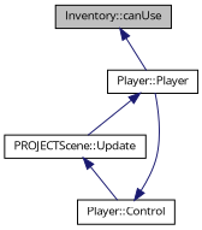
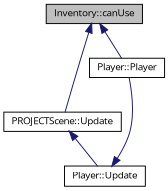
  digraph {
    fontname="Open Sans"
    rankdir=TB
    node [color=black fontname="Open Sans" fontsize=10 shape=record]
    edge [color=midnightblue dir=back fontname="Open Sans" fontsize=10 labelfontname=Helvetica labelfontsize=10 style=solid]
    n1 [fillcolor=grey75 fontcolor=black height=0.2 label="Inventory::canUse" style=filled width=0.4]
    n2 [height=0.2 label="Player::Player" width=0.4]
-   n3 [height=0.2 label="Player::Control" width=0.4]
+   n3 [height=0.2 label="Player::Update" width=0.4]
    n4 [height=0.2 label="PROJECTScene::Update" width=0.4]
    n1 -> n2
-   n2 -> n4
+   n1 -> n4
    n3 -> n2
    n4 -> n3
  }
